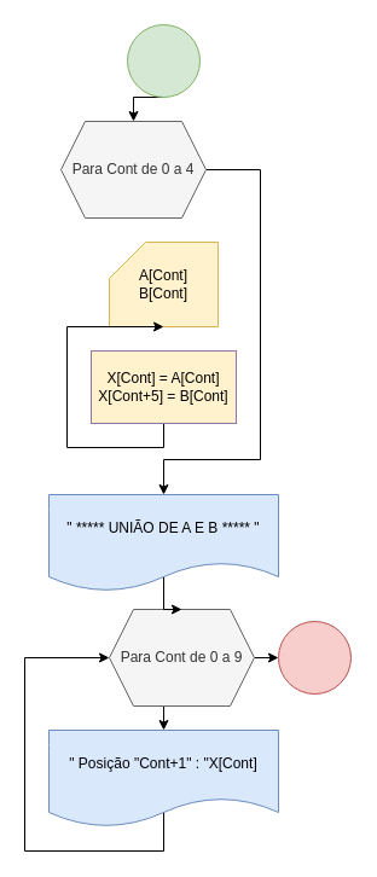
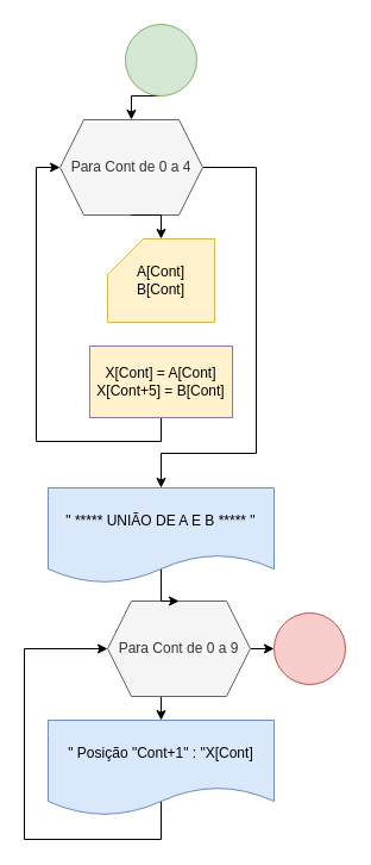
  <mxCell id="0" />
  <mxCell id="1" parent="0" />
  <mxCell id="2" style="edgeStyle=orthogonalEdgeStyle;rounded=0;orthogonalLoop=1;jettySize=auto;html=1;exitX=0.5;exitY=1;exitDx=0;exitDy=0;entryX=0.5;entryY=0;entryDx=0;entryDy=0;" edge="1" parent="1" source="3" target="5"><mxGeometry relative="1" as="geometry" /></mxCell>
  <mxCell id="3" value="" style="ellipse;whiteSpace=wrap;html=1;aspect=fixed;fillColor=#d5e8d4;strokeColor=#82b366;" vertex="1" parent="1"><mxGeometry x="105" y="20" width="60" height="60" as="geometry" /></mxCell>
  <mxCell id="4" style="edgeStyle=orthogonalEdgeStyle;rounded=0;orthogonalLoop=1;jettySize=auto;html=1;exitX=1;exitY=0.5;exitDx=0;exitDy=0;entryX=0.5;entryY=0;entryDx=0;entryDy=0;" edge="1" parent="1" source="5" target="14"><mxGeometry relative="1" as="geometry"><Array as="points"><mxPoint x="215" y="140" /><mxPoint x="215" y="380" /><mxPoint x="135" y="380" /></Array></mxGeometry></mxCell>
  <mxCell id="5" value="Para Cont de 0 a 4" style="shape=hexagon;perimeter=hexagonPerimeter2;whiteSpace=wrap;html=1;fixedSize=1;fillColor=#f5f5f5;fontColor=#333333;strokeColor=#666666;" vertex="1" parent="1"><mxGeometry x="50" y="100" width="120" height="80" as="geometry" /></mxCell>
  <mxCell id="6" value="A[Cont]&lt;div&gt;B[Cont]&lt;/div&gt;" style="shape=card;whiteSpace=wrap;html=1;fillColor=#fff2cc;strokeColor=#d6b656;" vertex="1" parent="1"><mxGeometry x="90" y="200" width="90" height="70" as="geometry" /></mxCell>
- <mxCell id="8" style="edgeStyle=orthogonalEdgeStyle;rounded=0;orthogonalLoop=1;jettySize=auto;html=1;exitX=0.5;exitY=1;exitDx=0;exitDy=0;" edge="1" parent="1" source="9" target="6"><mxGeometry relative="1" as="geometry" /></mxCell>
+ <mxCell id="7" style="edgeStyle=orthogonalEdgeStyle;rounded=0;orthogonalLoop=1;jettySize=auto;html=1;exitX=0.5;exitY=1;exitDx=0;exitDy=0;entryX=0.5;entryY=0;entryDx=0;entryDy=0;entryPerimeter=0;" edge="1" parent="1" source="5" target="6"><mxGeometry relative="1" as="geometry" /></mxCell>
+ <mxCell id="8" style="edgeStyle=orthogonalEdgeStyle;rounded=0;orthogonalLoop=1;jettySize=auto;html=1;exitX=0.5;exitY=1;exitDx=0;exitDy=0;entryX=0;entryY=0.5;entryDx=0;entryDy=0;" edge="1" parent="1" source="9" target="5"><mxGeometry relative="1" as="geometry" /></mxCell>
  <mxCell id="9" value="X[Cont] = A[Cont]&lt;div&gt;X[Cont+5] = B[Cont]&lt;/div&gt;" style="rounded=0;whiteSpace=wrap;html=1;fillColor=#fff2cc;strokeColor=#9673a6;" vertex="1" parent="1"><mxGeometry x="75" y="290" width="120" height="60" as="geometry" /></mxCell>
  <mxCell id="10" style="edgeStyle=orthogonalEdgeStyle;rounded=0;orthogonalLoop=1;jettySize=auto;html=1;exitX=0.5;exitY=1;exitDx=0;exitDy=0;entryX=0.5;entryY=0;entryDx=0;entryDy=0;" edge="1" parent="1" source="12" target="16"><mxGeometry relative="1" as="geometry" /></mxCell>
  <mxCell id="11" style="edgeStyle=orthogonalEdgeStyle;rounded=0;orthogonalLoop=1;jettySize=auto;html=1;exitX=1;exitY=0.5;exitDx=0;exitDy=0;entryX=0;entryY=0.5;entryDx=0;entryDy=0;" edge="1" parent="1" source="12" target="17"><mxGeometry relative="1" as="geometry" /></mxCell>
  <mxCell id="12" value="Para Cont de 0 a 9" style="shape=hexagon;perimeter=hexagonPerimeter2;whiteSpace=wrap;html=1;fixedSize=1;fillColor=#f5f5f5;fontColor=#333333;strokeColor=#666666;" vertex="1" parent="1"><mxGeometry x="90" y="504" width="120" height="80" as="geometry" /></mxCell>
  <mxCell id="13" style="edgeStyle=orthogonalEdgeStyle;rounded=0;orthogonalLoop=1;jettySize=auto;html=1;exitX=0.5;exitY=0;exitDx=0;exitDy=0;entryX=0.5;entryY=0;entryDx=0;entryDy=0;" edge="1" parent="1" source="14" target="12"><mxGeometry relative="1" as="geometry"><Array as="points"><mxPoint x="135" y="444" /><mxPoint x="135" y="444" /></Array></mxGeometry></mxCell>
  <mxCell id="14" value="&quot; ***** UNIÃO DE A E B ***** &quot;" style="shape=document;whiteSpace=wrap;html=1;boundedLbl=1;fillColor=#dae8fc;strokeColor=#6c8ebf;" vertex="1" parent="1"><mxGeometry x="40" y="409" width="190" height="80" as="geometry" /></mxCell>
  <mxCell id="15" style="edgeStyle=orthogonalEdgeStyle;rounded=0;orthogonalLoop=1;jettySize=auto;html=1;exitX=0.5;exitY=0;exitDx=0;exitDy=0;entryX=0;entryY=0.5;entryDx=0;entryDy=0;" edge="1" parent="1" source="16" target="12"><mxGeometry relative="1" as="geometry"><Array as="points"><mxPoint x="135" y="704" /><mxPoint x="20" y="704" /><mxPoint x="20" y="544" /></Array></mxGeometry></mxCell>
  <mxCell id="16" value="&quot; Posição &quot;Cont+1&quot; : &quot;X[Cont]" style="shape=document;whiteSpace=wrap;html=1;boundedLbl=1;fillColor=#dae8fc;strokeColor=#6c8ebf;" vertex="1" parent="1"><mxGeometry x="40" y="604" width="190" height="80" as="geometry" /></mxCell>
  <mxCell id="17" value="" style="ellipse;whiteSpace=wrap;html=1;aspect=fixed;fillColor=#f8cecc;strokeColor=#b85450;" vertex="1" parent="1"><mxGeometry x="230" y="514" width="60" height="60" as="geometry" /></mxCell>
